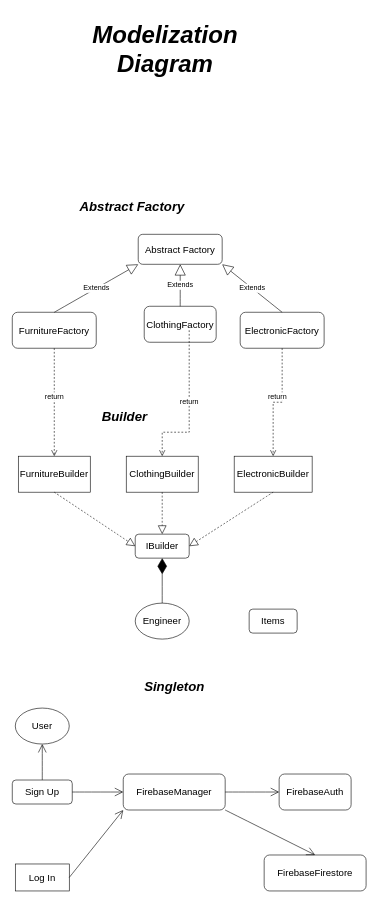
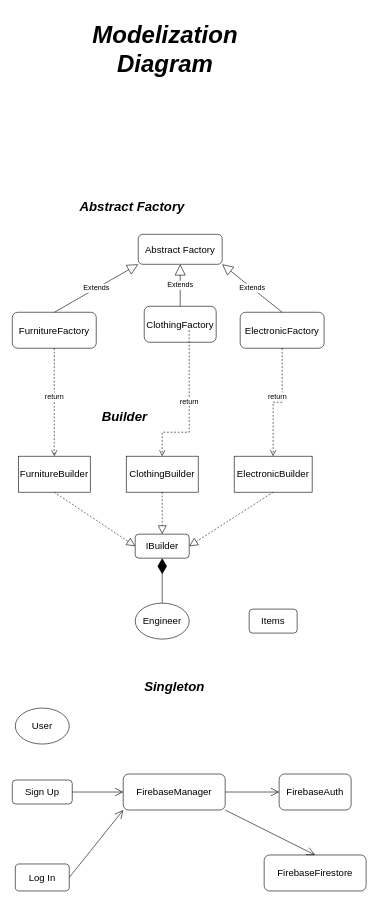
  <mxCell id="0" />
  <mxCell id="1" parent="0" />
  <mxCell id="2" value="&lt;h1&gt;&lt;span style=&quot;font-size: 40px;&quot;&gt;Modelization Diagram&lt;/span&gt;&lt;/h1&gt;" style="text;strokeColor=none;align=center;fillColor=none;html=1;verticalAlign=middle;whiteSpace=wrap;rounded=0;fontSize=16;fontStyle=3;fontFamily=Helvetica;" parent="1" vertex="1"><mxGeometry x="135" y="20" width="280" height="120" as="geometry" /></mxCell>
  <mxCell id="3" value="Abstract Factory" style="rounded=1;whiteSpace=wrap;html=1;fontSize=16;" parent="1" vertex="1"><mxGeometry x="230" y="390" width="140" height="50" as="geometry" /></mxCell>
  <mxCell id="4" value="ClothingFactory&lt;br&gt;" style="rounded=1;whiteSpace=wrap;html=1;fontSize=16;" parent="1" vertex="1"><mxGeometry x="240" y="510" width="120" height="60" as="geometry" /></mxCell>
  <mxCell id="5" value="FurnitureFactory" style="rounded=1;whiteSpace=wrap;html=1;fontSize=16;" parent="1" vertex="1"><mxGeometry x="20" y="520" width="140" height="60" as="geometry" /></mxCell>
  <mxCell id="6" value="ElectronicFactory" style="rounded=1;whiteSpace=wrap;html=1;fontSize=16;" parent="1" vertex="1"><mxGeometry x="400" y="520" width="140" height="60" as="geometry" /></mxCell>
  <mxCell id="7" value="&lt;font style=&quot;font-size: 22px;&quot;&gt;&lt;i&gt;&lt;b&gt;Abstract Factory&lt;/b&gt;&lt;/i&gt;&lt;/font&gt;" style="text;html=1;strokeColor=none;fillColor=none;align=center;verticalAlign=middle;whiteSpace=wrap;rounded=0;fontSize=16;" parent="1" vertex="1"><mxGeometry x="110" y="330" width="220" height="30" as="geometry" /></mxCell>
  <mxCell id="8" value="" style="group" parent="1" vertex="1" connectable="0"><mxGeometry x="30" y="670" width="490" height="395" as="geometry" /></mxCell>
  <mxCell id="9" value="Engineer" style="ellipse;whiteSpace=wrap;html=1;fontSize=16;" parent="8" vertex="1"><mxGeometry x="195" y="335" width="90" height="60" as="geometry" /></mxCell>
  <mxCell id="10" value="IBuilder" style="rounded=1;whiteSpace=wrap;html=1;fontSize=16;" parent="8" vertex="1"><mxGeometry x="195" y="220" width="90" height="40" as="geometry" /></mxCell>
  <mxCell id="11" value="ClothingBuilder" style="rounded=0;whiteSpace=wrap;html=1;fontSize=16;" parent="8" vertex="1"><mxGeometry x="180" y="90" width="120" height="60" as="geometry" /></mxCell>
  <mxCell id="12" value="ElectronicBuilder" style="rounded=0;whiteSpace=wrap;html=1;fontSize=16;" parent="8" vertex="1"><mxGeometry x="360" y="90" width="130" height="60" as="geometry" /></mxCell>
  <mxCell id="13" value="FurnitureBuilder" style="rounded=0;whiteSpace=wrap;html=1;fontSize=16;" parent="8" vertex="1"><mxGeometry y="90" width="120" height="60" as="geometry" /></mxCell>
  <mxCell id="14" value="Items" style="rounded=1;whiteSpace=wrap;html=1;fontSize=16;" parent="8" vertex="1"><mxGeometry x="385" y="345" width="80" height="40" as="geometry" /></mxCell>
  <mxCell id="15" value="" style="endArrow=diamondThin;endFill=1;endSize=24;html=1;rounded=0;fontSize=12;curved=1;exitX=0.5;exitY=0;exitDx=0;exitDy=0;entryX=0.5;entryY=1;entryDx=0;entryDy=0;" parent="8" source="9" target="10" edge="1"><mxGeometry width="160" relative="1" as="geometry"><mxPoint x="90" y="400" as="sourcePoint" /><mxPoint x="210" y="380" as="targetPoint" /></mxGeometry></mxCell>
  <mxCell id="16" value="" style="endArrow=block;dashed=1;endFill=0;endSize=12;html=1;rounded=0;fontSize=12;curved=1;entryX=0;entryY=0.5;entryDx=0;entryDy=0;exitX=0.5;exitY=1;exitDx=0;exitDy=0;" parent="8" source="13" target="10" edge="1"><mxGeometry width="160" relative="1" as="geometry"><mxPoint x="30" y="200" as="sourcePoint" /><mxPoint x="190" y="200" as="targetPoint" /></mxGeometry></mxCell>
  <mxCell id="17" value="" style="endArrow=block;dashed=1;endFill=0;endSize=12;html=1;rounded=0;fontSize=12;curved=1;entryX=0.5;entryY=0;entryDx=0;entryDy=0;exitX=0.5;exitY=1;exitDx=0;exitDy=0;" parent="8" source="11" target="10" edge="1"><mxGeometry width="160" relative="1" as="geometry"><mxPoint x="210" y="150" as="sourcePoint" /><mxPoint x="350" y="240" as="targetPoint" /></mxGeometry></mxCell>
  <mxCell id="18" value="" style="endArrow=block;dashed=1;endFill=0;endSize=12;html=1;rounded=0;fontSize=12;curved=1;entryX=1;entryY=0.5;entryDx=0;entryDy=0;exitX=0.5;exitY=1;exitDx=0;exitDy=0;" parent="8" source="12" target="10" edge="1"><mxGeometry width="160" relative="1" as="geometry"><mxPoint x="380" y="200" as="sourcePoint" /><mxPoint x="520" y="290" as="targetPoint" /></mxGeometry></mxCell>
  <mxCell id="19" value="&lt;font style=&quot;font-size: 22px;&quot;&gt;&lt;i&gt;&lt;b&gt;Builder&lt;/b&gt;&lt;/i&gt;&lt;/font&gt;" style="text;html=1;strokeColor=none;fillColor=none;align=center;verticalAlign=middle;whiteSpace=wrap;rounded=0;fontSize=16;" parent="8" vertex="1"><mxGeometry x="110" y="10" width="135" height="30" as="geometry" /></mxCell>
  <mxCell id="20" value="return" style="html=1;verticalAlign=bottom;endArrow=open;dashed=1;endSize=8;edgeStyle=elbowEdgeStyle;elbow=vertical;curved=0;rounded=0;fontSize=12;entryX=0.5;entryY=0;entryDx=0;entryDy=0;exitX=0.5;exitY=1;exitDx=0;exitDy=0;" parent="8" target="11" edge="1"><mxGeometry relative="1" as="geometry"><mxPoint x="285" y="-120" as="sourcePoint" /><mxPoint x="195" y="70" as="targetPoint" /><Array as="points"><mxPoint x="290" y="50" /></Array></mxGeometry></mxCell>
  <mxCell id="21" value="" style="group" parent="1" vertex="1" connectable="0"><mxGeometry x="20" y="1130" width="590" height="355" as="geometry" /></mxCell>
  <mxCell id="22" value="Sign Up" style="rounded=1;whiteSpace=wrap;html=1;fontSize=16;" parent="21" vertex="1"><mxGeometry y="170" width="100" height="40" as="geometry" /></mxCell>
  <mxCell id="23" value="User" style="ellipse;whiteSpace=wrap;html=1;fontSize=16;" parent="21" vertex="1"><mxGeometry x="5" y="50" width="90" height="60" as="geometry" /></mxCell>
- <mxCell id="24" value="Log In" style="whiteSpace=wrap;html=1;fontSize=16;rounded=0;" parent="21" vertex="1"><mxGeometry x="5" y="310" width="90" height="45" as="geometry" /></mxCell>
+ <mxCell id="24" value="Log In" style="rounded=1;whiteSpace=wrap;html=1;fontSize=16;" parent="21" vertex="1"><mxGeometry x="5" y="310" width="90" height="45" as="geometry" /></mxCell>
  <mxCell id="25" value="FirebaseAuth" style="rounded=1;whiteSpace=wrap;html=1;fontSize=16;" parent="21" vertex="1"><mxGeometry x="445" y="160" width="120" height="60" as="geometry" /></mxCell>
  <mxCell id="26" value="FirebaseFirestore" style="rounded=1;whiteSpace=wrap;html=1;fontSize=16;" parent="21" vertex="1"><mxGeometry x="420" y="295" width="170" height="60" as="geometry" /></mxCell>
  <mxCell id="27" value="FirebaseManager" style="rounded=1;whiteSpace=wrap;html=1;fontSize=16;" parent="21" vertex="1"><mxGeometry x="185" y="160" width="170" height="60" as="geometry" /></mxCell>
  <mxCell id="28" style="edgeStyle=none;curved=1;rounded=0;orthogonalLoop=1;jettySize=auto;html=1;exitX=1;exitY=1;exitDx=0;exitDy=0;fontSize=12;startSize=8;endSize=8;" parent="21" source="22" target="22" edge="1"><mxGeometry relative="1" as="geometry" /></mxCell>
- <mxCell id="29" value="" style="endArrow=open;endFill=1;endSize=12;html=1;rounded=0;fontSize=12;curved=1;entryX=0.5;entryY=1;entryDx=0;entryDy=0;exitX=0.5;exitY=0;exitDx=0;exitDy=0;" parent="21" source="22" target="23" edge="1"><mxGeometry width="160" relative="1" as="geometry"><mxPoint x="-225" y="240" as="sourcePoint" /><mxPoint x="-65" y="240" as="targetPoint" /></mxGeometry></mxCell>
  <mxCell id="30" value="" style="endArrow=open;endFill=1;endSize=12;html=1;rounded=0;fontSize=12;curved=1;entryX=0;entryY=0.5;entryDx=0;entryDy=0;exitX=1;exitY=0.5;exitDx=0;exitDy=0;" parent="21" source="22" target="27" edge="1"><mxGeometry width="160" relative="1" as="geometry"><mxPoint x="-155" y="200" as="sourcePoint" /><mxPoint x="-155" y="140" as="targetPoint" /></mxGeometry></mxCell>
  <mxCell id="31" value="" style="endArrow=open;endFill=1;endSize=12;html=1;rounded=0;fontSize=12;curved=1;entryX=0;entryY=1;entryDx=0;entryDy=0;exitX=1;exitY=0.5;exitDx=0;exitDy=0;" parent="21" source="24" target="27" edge="1"><mxGeometry width="160" relative="1" as="geometry"><mxPoint x="235" y="310" as="sourcePoint" /><mxPoint x="320" y="310" as="targetPoint" /></mxGeometry></mxCell>
  <mxCell id="32" value="" style="endArrow=open;endFill=1;endSize=12;html=1;rounded=0;fontSize=12;curved=1;entryX=0;entryY=0.5;entryDx=0;entryDy=0;exitX=1;exitY=0.5;exitDx=0;exitDy=0;" parent="21" source="27" target="25" edge="1"><mxGeometry width="160" relative="1" as="geometry"><mxPoint x="385" y="270" as="sourcePoint" /><mxPoint x="475" y="157" as="targetPoint" /></mxGeometry></mxCell>
  <mxCell id="33" value="" style="endArrow=open;endFill=1;endSize=12;html=1;rounded=0;fontSize=12;curved=1;entryX=0.5;entryY=0;entryDx=0;entryDy=0;exitX=1;exitY=1;exitDx=0;exitDy=0;" parent="21" source="27" target="26" edge="1"><mxGeometry width="160" relative="1" as="geometry"><mxPoint x="285" y="310" as="sourcePoint" /><mxPoint x="375" y="310" as="targetPoint" /></mxGeometry></mxCell>
  <mxCell id="34" value="&lt;font style=&quot;font-size: 22px;&quot;&gt;&lt;i&gt;&lt;b&gt;Singleton&lt;/b&gt;&lt;/i&gt;&lt;/font&gt;" style="text;html=1;strokeColor=none;fillColor=none;align=center;verticalAlign=middle;whiteSpace=wrap;rounded=0;fontSize=16;" parent="21" vertex="1"><mxGeometry x="202.5" width="135" height="30" as="geometry" /></mxCell>
  <mxCell id="35" style="edgeStyle=none;curved=1;rounded=0;orthogonalLoop=1;jettySize=auto;html=1;exitX=0;exitY=0.75;exitDx=0;exitDy=0;fontSize=12;startSize=8;endSize=8;" parent="1" source="3" target="3" edge="1"><mxGeometry relative="1" as="geometry" /></mxCell>
  <mxCell id="36" value="Extends" style="endArrow=block;endSize=16;endFill=0;html=1;rounded=0;fontSize=12;curved=1;exitX=0.5;exitY=0;exitDx=0;exitDy=0;entryX=0.5;entryY=1;entryDx=0;entryDy=0;" parent="1" source="4" target="3" edge="1"><mxGeometry width="160" relative="1" as="geometry"><mxPoint x="560" y="520" as="sourcePoint" /><mxPoint x="630" y="415" as="targetPoint" /></mxGeometry></mxCell>
  <mxCell id="37" value="Extends" style="endArrow=block;endSize=16;endFill=0;html=1;rounded=0;fontSize=12;curved=1;exitX=0.5;exitY=0;exitDx=0;exitDy=0;entryX=1;entryY=1;entryDx=0;entryDy=0;" parent="1" source="6" target="3" edge="1"><mxGeometry width="160" relative="1" as="geometry"><mxPoint x="480" y="430" as="sourcePoint" /><mxPoint x="550" y="325" as="targetPoint" /></mxGeometry></mxCell>
  <mxCell id="38" value="Extends" style="endArrow=block;endSize=16;endFill=0;html=1;rounded=0;fontSize=12;curved=1;exitX=0.5;exitY=0;exitDx=0;exitDy=0;entryX=0;entryY=1;entryDx=0;entryDy=0;" parent="1" source="5" target="3" edge="1"><mxGeometry width="160" relative="1" as="geometry"><mxPoint x="90" as="sourcePoint" y="370" /><mxPoint x="160" y="265" as="targetPoint" /></mxGeometry></mxCell>
  <mxCell id="39" value="return" style="html=1;verticalAlign=bottom;endArrow=open;dashed=1;endSize=8;edgeStyle=elbowEdgeStyle;elbow=vertical;curved=0;rounded=0;fontSize=12;entryX=0.5;entryY=0;entryDx=0;entryDy=0;exitX=0.5;exitY=1;exitDx=0;exitDy=0;" parent="1" source="5" target="13" edge="1"><mxGeometry relative="1" as="geometry"><mxPoint x="-10" y="620" as="sourcePoint" /><mxPoint x="-90" y="620" as="targetPoint" /></mxGeometry></mxCell>
  <mxCell id="40" value="return" style="html=1;verticalAlign=bottom;endArrow=open;dashed=1;endSize=8;edgeStyle=elbowEdgeStyle;elbow=vertical;curved=0;rounded=0;fontSize=12;entryX=0.5;entryY=0;entryDx=0;entryDy=0;exitX=0.5;exitY=1;exitDx=0;exitDy=0;" parent="1" source="6" target="12" edge="1"><mxGeometry relative="1" as="geometry"><mxPoint x="620" y="640" as="sourcePoint" /><mxPoint x="620" y="820" as="targetPoint" /></mxGeometry></mxCell>
